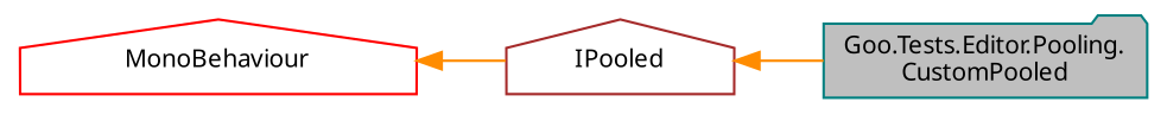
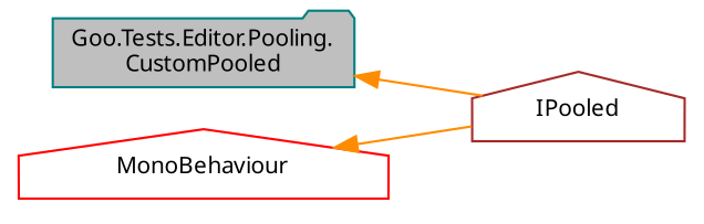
  digraph {
    rankdir=LR
    node [fillcolor=white fontname=Calibrii fontsize=10 shape=house style=filled]
    edge [color=darkorange dir=back fontname=Calibrii fontsize=10 labelfontname=Calibrii labelfontsize=10 style=solid]
    n1 [color=teal fillcolor=grey75 fontcolor=black height=0.2 label="Goo.Tests.Editor.Pooling.\lCustomPooled" shape=folder width=0.4]
    n2 [color=red height=0.2 label=MonoBehaviour width=0.4]
    n3 [color=brown height=0.2 label=IPooled width=0.4]
    n2 -> n3
-   n3 -> n1
+   n1 -> n3
  }
